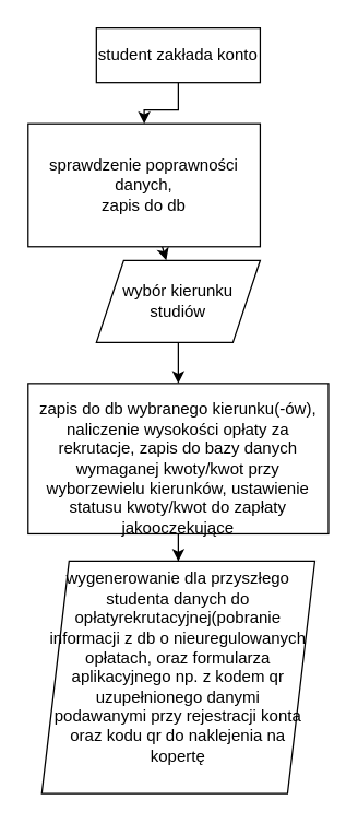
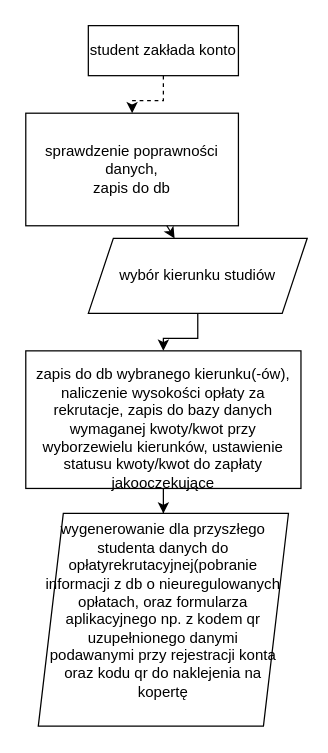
  <mxCell id="0" />
  <mxCell id="1" parent="0" />
  <mxCell id="2" value="student zakłada konto" style="whiteSpace=wrap;html=1;fontSize=12;glass=0;strokeWidth=1;shadow=0;rounded=0;" parent="1" vertex="1"><mxGeometry x="70" y="20" width="120" height="40" as="geometry" /></mxCell>
- <mxCell id="3" value="" style="edgeStyle=orthogonalEdgeStyle;rounded=0;orthogonalLoop=1;jettySize=auto;html=1;" edge="1" parent="1" source="2" target="4"><mxGeometry relative="1" as="geometry" /></mxCell>
+ <mxCell id="3" value="" style="edgeStyle=orthogonalEdgeStyle;rounded=0;orthogonalLoop=1;jettySize=auto;html=1;dashed=1;" edge="1" parent="1" source="2" target="4"><mxGeometry relative="1" as="geometry" /></mxCell>
  <mxCell id="4" value="&lt;div&gt;sprawdzenie poprawności danych,&lt;/div&gt;&lt;div&gt;zapis do db&lt;br&gt;&lt;/div&gt;" style="rounded=0;whiteSpace=wrap;html=1;" vertex="1" parent="1"><mxGeometry x="20" y="90" width="170" height="90" as="geometry" /></mxCell>
  <mxCell id="5" value="" style="edgeStyle=orthogonalEdgeStyle;rounded=0;orthogonalLoop=1;jettySize=auto;html=1;" edge="1" parent="1" source="6" target="9"><mxGeometry relative="1" as="geometry" /></mxCell>
- <mxCell id="6" value="wybór kierunku studiów" style="shape=parallelogram;perimeter=parallelogramPerimeter;whiteSpace=wrap;html=1;fixedSize=1;" vertex="1" parent="1"><mxGeometry x="70" y="190" width="120" height="60" as="geometry" /></mxCell>
+ <mxCell id="6" value="wybór kierunku studiów" style="shape=parallelogram;perimeter=parallelogramPerimeter;whiteSpace=wrap;html=1;fixedSize=1;" vertex="1" parent="1"><mxGeometry x="70" y="190" width="175" height="60" as="geometry" /></mxCell>
  <mxCell id="7" value="" style="endArrow=classic;html=1;rounded=0;" edge="1" parent="1" source="4" target="6"><mxGeometry width="50" height="50" relative="1" as="geometry"><mxPoint x="120" y="290" as="sourcePoint" /><mxPoint x="170" y="240" as="targetPoint" /></mxGeometry></mxCell>
  <mxCell id="8" value="" style="edgeStyle=orthogonalEdgeStyle;rounded=0;orthogonalLoop=1;jettySize=auto;html=1;" edge="1" parent="1" source="9" target="10"><mxGeometry relative="1" as="geometry" /></mxCell>
  <mxCell id="9" value="&lt;br&gt;zapis do db wybranego kierunku(-ów), naliczenie wysokości opłaty za rekrutacje, zapis do bazy danych wymaganej kwoty/kwot przy wyborzewielu kierunków, ustawienie statusu kwoty/kwot do zapłaty jakooczekujące" style="rounded=0;whiteSpace=wrap;html=1;" vertex="1" parent="1"><mxGeometry x="20" y="280" width="220" height="110" as="geometry" /></mxCell>
  <mxCell id="10" value="wygenerowanie dla przyszłego studenta danych do opłatyrekrutacyjnej(pobranie informacji z db o nieuregulowanych opłatach, oraz formularza aplikacyjnego np. z kodem qr uzupełnionego danymi&lt;br/&gt;podawanymi przy rejestracji konta oraz kodu qr do naklejenia na&lt;br/&gt;kopertę&lt;br/&gt;&lt;br/&gt;" style="shape=parallelogram;perimeter=parallelogramPerimeter;whiteSpace=wrap;html=1;fixedSize=1;" vertex="1" parent="1"><mxGeometry x="30" y="410" width="200" height="170" as="geometry" /></mxCell>
